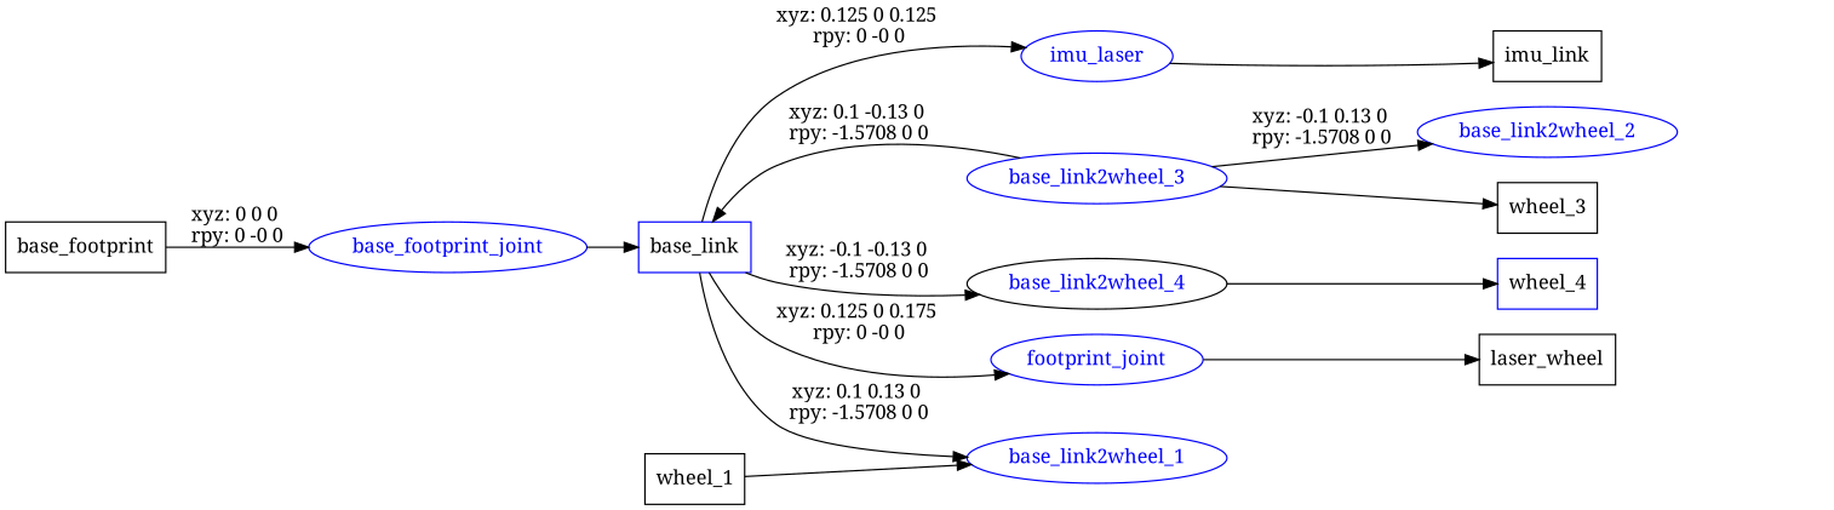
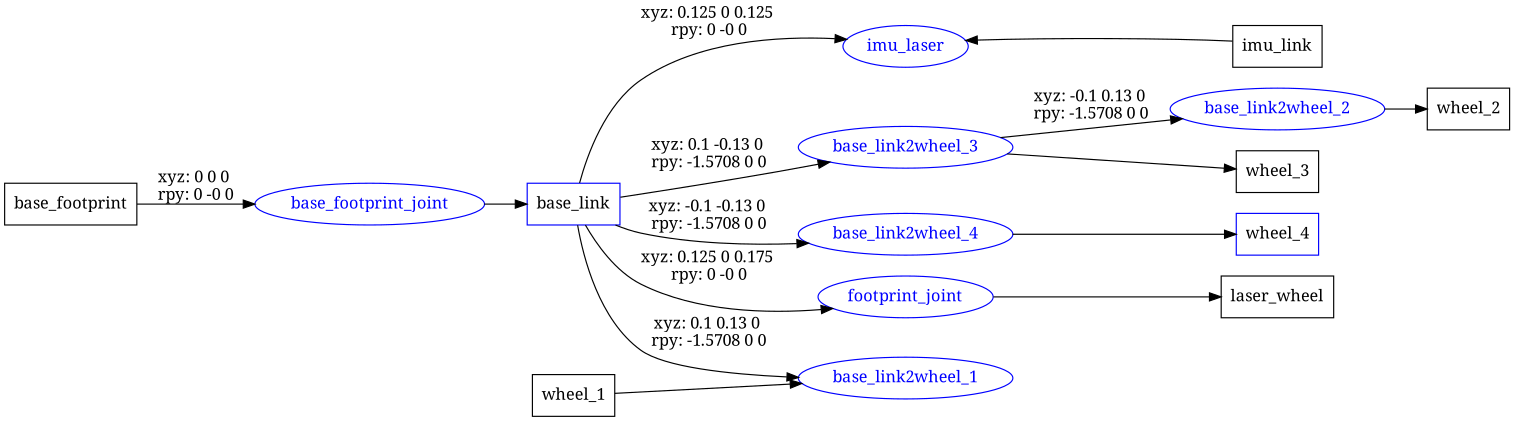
  digraph {
    fontname="Noto Serif"
    rankdir=LR
    node [fontname="Noto Serif" shape=box color=blue]
    edge [fontname="Noto Serif"]
    n1 [label=base_footprint color=""]
    base_footprint_joint [fontcolor=blue shape=ellipse]
    n3 [label=base_link]
    base_link2wheel_1 [fontcolor=blue shape=ellipse]
    base_link2wheel_3 [fontcolor=blue shape=ellipse]
-   base_link2wheel_4 [color=black fontcolor=blue shape=ellipse]
+   base_link2wheel_4 [fontcolor=blue shape=ellipse]
    n7 [fontcolor=blue label=footprint_joint shape=ellipse]
    n8 [fontcolor=blue label=imu_laser shape=ellipse]
    base_link2wheel_2 [fontcolor=blue shape=ellipse]
+   n10 [label=wheel_2 color=""]
    n11 [label=wheel_3 color=""]
    n12 [label=wheel_4]
    n13 [label=laser_wheel color=""]
    n14 [label=imu_link color=""]
    n15 [label=wheel_1 color=""]
    n1 -> base_footprint_joint [label="xyz: 0 0 0 \nrpy: 0 -0 0"]
    base_footprint_joint -> n3
    n3 -> base_link2wheel_1 [label="xyz: 0.1 0.13 0 \nrpy: -1.5708 0 0"]
-   base_link2wheel_3 -> n3 [label="xyz: 0.1 -0.13 0 \nrpy: -1.5708 0 0"]
+   n3 -> base_link2wheel_3 [label="xyz: 0.1 -0.13 0 \nrpy: -1.5708 0 0"]
    n3 -> base_link2wheel_4 [label="xyz: -0.1 -0.13 0 \nrpy: -1.5708 0 0"]
    n3 -> n7 [label="xyz: 0.125 0 0.175 \nrpy: 0 -0 0"]
    n3 -> n8 [label="xyz: 0.125 0 0.125 \nrpy: 0 -0 0"]
    base_link2wheel_3 -> base_link2wheel_2 [label="xyz: -0.1 0.13 0 \nrpy: -1.5708 0 0"]
    base_link2wheel_3 -> n11
    base_link2wheel_4 -> n12
    n7 -> n13
-   n8 -> n14
+   n14 -> n8
+   base_link2wheel_2 -> n10
    n15 -> base_link2wheel_1
  }
